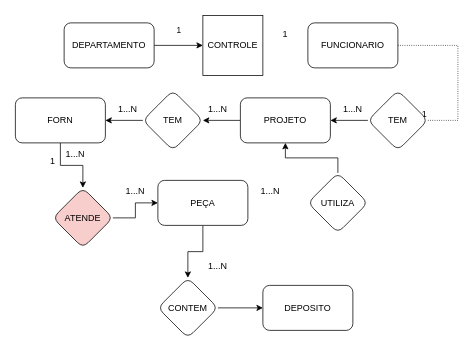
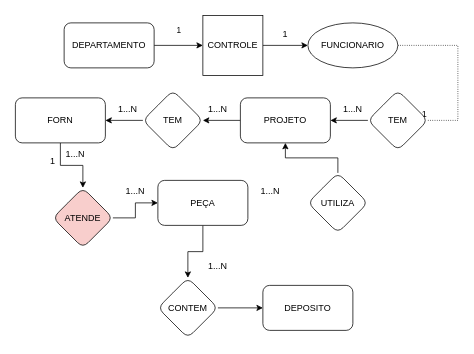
  <mxCell id="0" />
  <mxCell id="1" parent="0" />
  <mxCell id="2" value="1" style="edgeStyle=orthogonalEdgeStyle;rounded=0;orthogonalLoop=1;jettySize=auto;html=1;" edge="1" parent="1" source="3" target="5"><mxGeometry y="20" relative="1" as="geometry"><mxPoint as="offset" /></mxGeometry></mxCell>
  <mxCell id="3" value="DEPARTAMENTO" style="rounded=1;whiteSpace=wrap;html=1;" vertex="1" parent="1"><mxGeometry x="85" y="30" width="120" height="60" as="geometry" /></mxCell>
+ <mxCell id="4" value="" style="edgeStyle=orthogonalEdgeStyle;rounded=0;orthogonalLoop=1;jettySize=auto;html=1;" edge="1" parent="1" source="5" target="6"><mxGeometry relative="1" as="geometry" /></mxCell>
  <mxCell id="5" value="CONTROLE" style="whiteSpace=wrap;html=1;rounded=0;" vertex="1" parent="1"><mxGeometry x="270" y="20" width="80" height="80" as="geometry" /></mxCell>
- <mxCell id="6" value="FUNCIONARIO" style="whiteSpace=wrap;html=1;rounded=1;" vertex="1" parent="1"><mxGeometry x="410" y="30" width="120" height="60" as="geometry" /></mxCell>
+ <mxCell id="6" value="FUNCIONARIO" style="ellipse;whiteSpace=wrap;html=1;" vertex="1" parent="1"><mxGeometry x="410" y="30" width="120" height="60" as="geometry" /></mxCell>
  <mxCell id="7" value="1" style="text;html=1;strokeColor=none;fillColor=none;align=center;verticalAlign=middle;whiteSpace=wrap;rounded=0;" vertex="1" parent="1"><mxGeometry x="350" y="30" width="60" height="30" as="geometry" /></mxCell>
  <mxCell id="8" value="" style="endArrow=none;html=1;rounded=0;dashed=1;dashPattern=1 2;exitX=1;exitY=0.5;exitDx=0;exitDy=0;entryX=1;entryY=0.5;entryDx=0;entryDy=0;" edge="1" parent="1" source="6" target="11"><mxGeometry relative="1" as="geometry"><mxPoint x="440" y="280" as="sourcePoint" /><mxPoint x="600" y="170" as="targetPoint" /><Array as="points"><mxPoint x="610" y="60" /><mxPoint x="610" y="160" /></Array></mxGeometry></mxCell>
  <mxCell id="9" value="1" style="resizable=0;html=1;whiteSpace=wrap;align=right;verticalAlign=bottom;" connectable="0" vertex="1" parent="8"><mxGeometry x="1" relative="1" as="geometry" /></mxCell>
  <mxCell id="10" value="" style="edgeStyle=orthogonalEdgeStyle;rounded=0;orthogonalLoop=1;jettySize=auto;html=1;" edge="1" parent="1" source="11" target="13"><mxGeometry relative="1" as="geometry" /></mxCell>
  <mxCell id="11" value="TEM" style="rhombus;whiteSpace=wrap;html=1;rounded=1;" vertex="1" parent="1"><mxGeometry x="490" y="120" width="80" height="80" as="geometry" /></mxCell>
  <mxCell id="12" value="" style="edgeStyle=orthogonalEdgeStyle;rounded=0;orthogonalLoop=1;jettySize=auto;html=1;" edge="1" parent="1" source="13" target="15"><mxGeometry relative="1" as="geometry" /></mxCell>
  <mxCell id="13" value="PROJETO" style="whiteSpace=wrap;html=1;rounded=1;" vertex="1" parent="1"><mxGeometry x="320" y="130" width="120" height="60" as="geometry" /></mxCell>
  <mxCell id="14" value="" style="edgeStyle=orthogonalEdgeStyle;rounded=0;orthogonalLoop=1;jettySize=auto;html=1;" edge="1" parent="1" source="15" target="17"><mxGeometry relative="1" as="geometry" /></mxCell>
  <mxCell id="15" value="TEM" style="rhombus;whiteSpace=wrap;html=1;rounded=1;" vertex="1" parent="1"><mxGeometry x="190" y="120" width="80" height="80" as="geometry" /></mxCell>
  <mxCell id="16" value="" style="edgeStyle=orthogonalEdgeStyle;rounded=0;orthogonalLoop=1;jettySize=auto;html=1;" edge="1" parent="1" source="17" target="19"><mxGeometry relative="1" as="geometry" /></mxCell>
  <mxCell id="17" value="FORN" style="whiteSpace=wrap;html=1;rounded=1;" vertex="1" parent="1"><mxGeometry x="20" y="130" width="120" height="60" as="geometry" /></mxCell>
  <mxCell id="18" value="" style="edgeStyle=orthogonalEdgeStyle;rounded=0;orthogonalLoop=1;jettySize=auto;html=1;" edge="1" parent="1" source="19" target="21"><mxGeometry relative="1" as="geometry" /></mxCell>
  <mxCell id="19" value="ATENDE" style="rhombus;whiteSpace=wrap;html=1;rounded=1;fillColor=#f8cecc;" vertex="1" parent="1"><mxGeometry x="70" y="250" width="80" height="80" as="geometry" /></mxCell>
  <mxCell id="20" value="" style="edgeStyle=orthogonalEdgeStyle;rounded=0;orthogonalLoop=1;jettySize=auto;html=1;" edge="1" parent="1" source="21" target="25"><mxGeometry relative="1" as="geometry" /></mxCell>
  <mxCell id="21" value="PEÇA" style="whiteSpace=wrap;html=1;rounded=1;" vertex="1" parent="1"><mxGeometry x="210" y="240" width="120" height="60" as="geometry" /></mxCell>
  <mxCell id="22" value="" style="edgeStyle=orthogonalEdgeStyle;rounded=0;orthogonalLoop=1;jettySize=auto;html=1;" edge="1" parent="1" source="23" target="13"><mxGeometry relative="1" as="geometry" /></mxCell>
  <mxCell id="23" value="UTILIZA" style="rhombus;whiteSpace=wrap;html=1;rounded=1;" vertex="1" parent="1"><mxGeometry x="410" y="230" width="80" height="80" as="geometry" /></mxCell>
  <mxCell id="24" value="" style="edgeStyle=orthogonalEdgeStyle;rounded=0;orthogonalLoop=1;jettySize=auto;html=1;" edge="1" parent="1" source="25" target="26"><mxGeometry relative="1" as="geometry" /></mxCell>
  <mxCell id="25" value="CONTEM" style="rhombus;whiteSpace=wrap;html=1;rounded=1;" vertex="1" parent="1"><mxGeometry x="210" y="370" width="80" height="80" as="geometry" /></mxCell>
  <mxCell id="26" value="DEPOSITO" style="whiteSpace=wrap;html=1;rounded=1;" vertex="1" parent="1"><mxGeometry x="350" y="380" width="120" height="60" as="geometry" /></mxCell>
  <mxCell id="27" value="1...N" style="text;html=1;strokeColor=none;fillColor=none;align=center;verticalAlign=middle;whiteSpace=wrap;rounded=0;" vertex="1" parent="1"><mxGeometry x="440" y="130" width="60" height="30" as="geometry" /></mxCell>
  <mxCell id="28" value="1...N" style="text;html=1;strokeColor=none;fillColor=none;align=center;verticalAlign=middle;whiteSpace=wrap;rounded=0;" vertex="1" parent="1"><mxGeometry x="260" y="130" width="60" height="30" as="geometry" /></mxCell>
  <mxCell id="29" value="1...N" style="text;html=1;strokeColor=none;fillColor=none;align=center;verticalAlign=middle;whiteSpace=wrap;rounded=0;" vertex="1" parent="1"><mxGeometry x="140" y="130" width="60" height="30" as="geometry" /></mxCell>
  <mxCell id="30" value="1" style="text;html=1;strokeColor=none;fillColor=none;align=center;verticalAlign=middle;whiteSpace=wrap;rounded=0;" vertex="1" parent="1"><mxGeometry x="40" y="200" width="60" height="30" as="geometry" /></mxCell>
  <mxCell id="31" value="1...N" style="text;html=1;strokeColor=none;fillColor=none;align=center;verticalAlign=middle;whiteSpace=wrap;rounded=0;" vertex="1" parent="1"><mxGeometry x="70" y="190" width="60" height="30" as="geometry" /></mxCell>
  <mxCell id="32" value="1...N" style="text;html=1;strokeColor=none;fillColor=none;align=center;verticalAlign=middle;whiteSpace=wrap;rounded=0;" vertex="1" parent="1"><mxGeometry x="150" y="240" width="60" height="30" as="geometry" /></mxCell>
  <mxCell id="33" value="1...N" style="text;html=1;strokeColor=none;fillColor=none;align=center;verticalAlign=middle;whiteSpace=wrap;rounded=0;" vertex="1" parent="1"><mxGeometry x="330" y="240" width="60" height="30" as="geometry" /></mxCell>
  <mxCell id="34" value="1...N" style="text;html=1;strokeColor=none;fillColor=none;align=center;verticalAlign=middle;whiteSpace=wrap;rounded=0;" vertex="1" parent="1"><mxGeometry x="260" y="340" width="60" height="30" as="geometry" /></mxCell>
